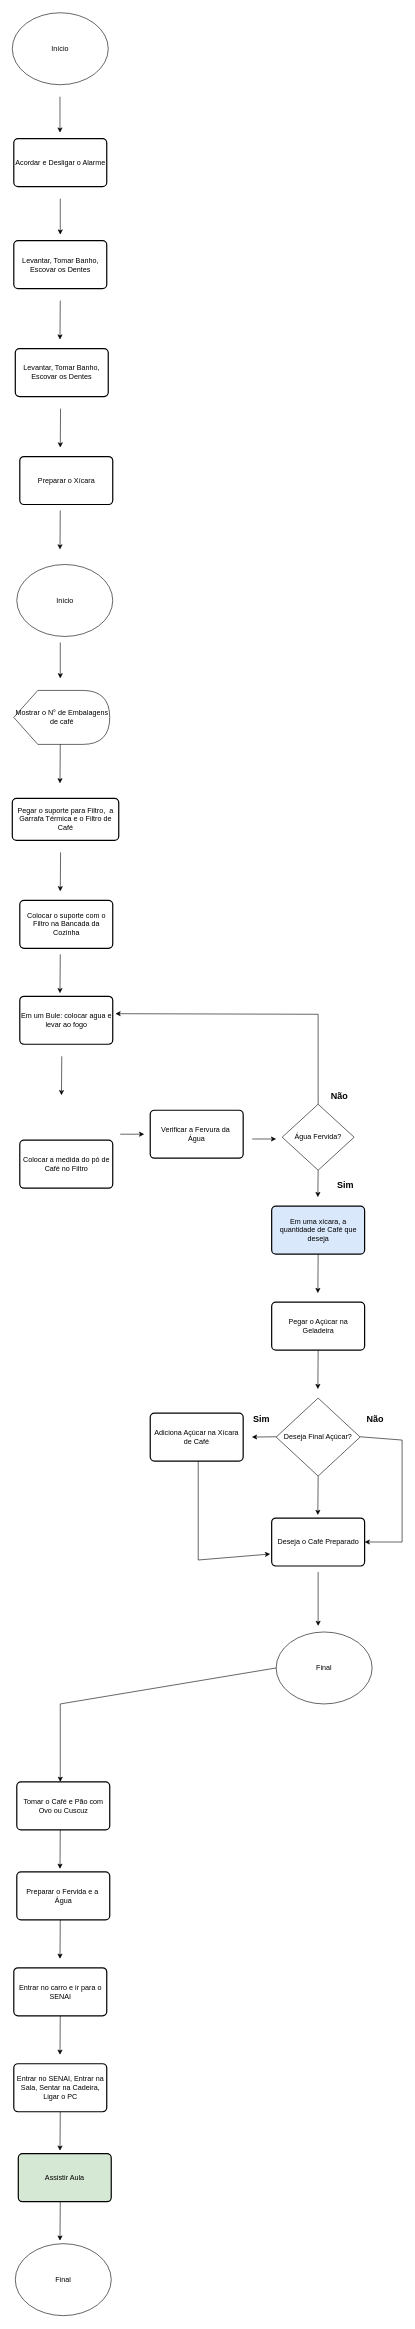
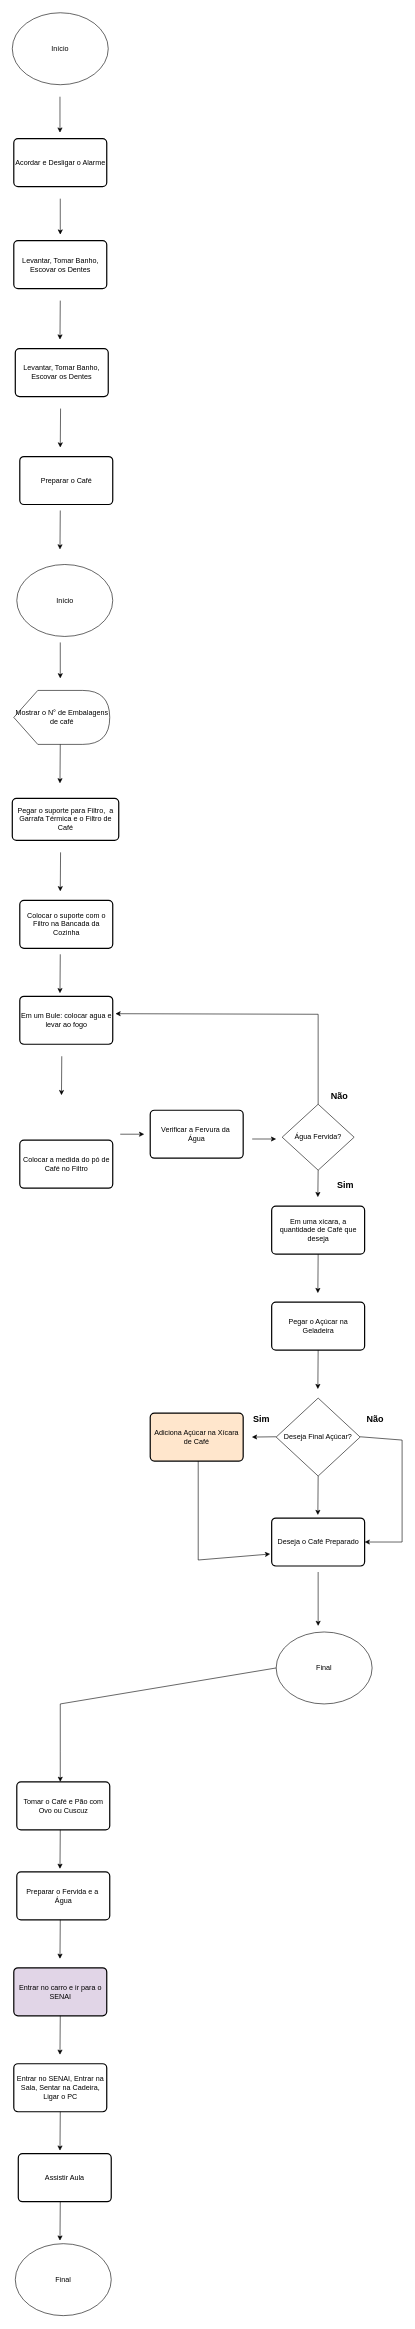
  <mxCell id="0" />
  <mxCell id="1" parent="0" />
  <mxCell id="2" value="" style="endArrow=classic;html=1;rounded=0;" edge="1" parent="1"><mxGeometry width="50" height="50" relative="1" as="geometry"><mxPoint x="99.5" y="160" as="sourcePoint" /><mxPoint x="99.5" y="220" as="targetPoint" /></mxGeometry></mxCell>
  <mxCell id="3" value="" style="endArrow=classic;html=1;rounded=0;" edge="1" parent="1"><mxGeometry width="50" height="50" relative="1" as="geometry"><mxPoint x="100" y="330" as="sourcePoint" /><mxPoint x="100" y="390" as="targetPoint" /></mxGeometry></mxCell>
  <mxCell id="4" value="" style="endArrow=classic;html=1;rounded=0;" edge="1" parent="1"><mxGeometry width="50" height="50" relative="1" as="geometry"><mxPoint x="100" y="500" as="sourcePoint" /><mxPoint x="99.5" y="565" as="targetPoint" /></mxGeometry></mxCell>
  <mxCell id="5" value="" style="endArrow=classic;html=1;rounded=0;" edge="1" parent="1"><mxGeometry width="50" height="50" relative="1" as="geometry"><mxPoint x="100.5" y="680" as="sourcePoint" /><mxPoint x="100" y="745" as="targetPoint" /></mxGeometry></mxCell>
- <mxCell id="6" value="Preparar o Xícara" style="rounded=1;whiteSpace=wrap;html=1;absoluteArcSize=1;arcSize=14;strokeWidth=2;" vertex="1" parent="1"><mxGeometry x="32.5" y="760" width="155" height="80" as="geometry" /></mxCell>
+ <mxCell id="6" value="Preparar o Café" style="rounded=1;whiteSpace=wrap;html=1;absoluteArcSize=1;arcSize=14;strokeWidth=2;" vertex="1" parent="1"><mxGeometry x="32.5" y="760" width="155" height="80" as="geometry" /></mxCell>
  <mxCell id="7" value="" style="endArrow=classic;html=1;rounded=0;" edge="1" parent="1"><mxGeometry width="50" height="50" relative="1" as="geometry"><mxPoint x="100" y="850" as="sourcePoint" /><mxPoint x="99.5" y="915" as="targetPoint" /></mxGeometry></mxCell>
  <mxCell id="8" value="Início" style="ellipse;whiteSpace=wrap;html=1;" vertex="1" parent="1"><mxGeometry x="20" y="20" width="160" height="120" as="geometry" /></mxCell>
  <mxCell id="9" value="Acordar e Desligar o Alarme" style="rounded=1;whiteSpace=wrap;html=1;absoluteArcSize=1;arcSize=14;strokeWidth=2;" vertex="1" parent="1"><mxGeometry x="22.5" y="230" width="155" height="80" as="geometry" /></mxCell>
  <mxCell id="10" value="Levantar, Tomar Banho, Escovar os Dentes" style="rounded=1;whiteSpace=wrap;html=1;absoluteArcSize=1;arcSize=14;strokeWidth=2;" vertex="1" parent="1"><mxGeometry x="22.5" y="400" width="155" height="80" as="geometry" /></mxCell>
  <mxCell id="11" value="Levantar, Tomar Banho, Escovar os Dentes" style="rounded=1;whiteSpace=wrap;html=1;absoluteArcSize=1;arcSize=14;strokeWidth=2;" vertex="1" parent="1"><mxGeometry x="25" y="580" width="155" height="80" as="geometry" /></mxCell>
  <mxCell id="12" value="Mostrar o N° de Embalagens de café" style="shape=display;whiteSpace=wrap;html=1;" vertex="1" parent="1"><mxGeometry x="22.5" y="1150" width="160" height="90" as="geometry" /></mxCell>
  <mxCell id="13" value="" style="endArrow=classic;html=1;rounded=0;" edge="1" parent="1"><mxGeometry width="50" height="50" relative="1" as="geometry"><mxPoint x="100" y="1070" as="sourcePoint" /><mxPoint x="100" y="1130" as="targetPoint" /></mxGeometry></mxCell>
  <mxCell id="14" value="" style="endArrow=classic;html=1;rounded=0;" edge="1" parent="1"><mxGeometry width="50" height="50" relative="1" as="geometry"><mxPoint x="100" y="1240" as="sourcePoint" /><mxPoint x="99.5" y="1305" as="targetPoint" /></mxGeometry></mxCell>
  <mxCell id="15" value="Pegar o suporte para Filtro,&amp;nbsp; a Garrafa Térmica e o Filtro de Café" style="rounded=1;whiteSpace=wrap;html=1;absoluteArcSize=1;arcSize=14;strokeWidth=2;" vertex="1" parent="1"><mxGeometry x="20" y="1330" width="177.5" height="70" as="geometry" /></mxCell>
  <mxCell id="16" value="" style="endArrow=classic;html=1;rounded=0;" edge="1" parent="1"><mxGeometry width="50" height="50" relative="1" as="geometry"><mxPoint x="100.5" y="1420" as="sourcePoint" /><mxPoint x="100" y="1485" as="targetPoint" /></mxGeometry></mxCell>
  <mxCell id="17" value="Colocar o suporte com o Filtro na Bancada da Cozinha" style="rounded=1;whiteSpace=wrap;html=1;absoluteArcSize=1;arcSize=14;strokeWidth=2;" vertex="1" parent="1"><mxGeometry x="32.5" y="1500" width="155" height="80" as="geometry" /></mxCell>
  <mxCell id="18" value="" style="endArrow=classic;html=1;rounded=0;" edge="1" parent="1"><mxGeometry width="50" height="50" relative="1" as="geometry"><mxPoint x="100" y="1590" as="sourcePoint" /><mxPoint x="99.5" y="1655" as="targetPoint" /></mxGeometry></mxCell>
  <mxCell id="19" value="Em um Bule: colocar agua e levar ao fogo" style="rounded=1;whiteSpace=wrap;html=1;absoluteArcSize=1;arcSize=14;strokeWidth=2;" vertex="1" parent="1"><mxGeometry x="32.5" y="1660" width="155" height="80" as="geometry" /></mxCell>
  <mxCell id="20" value="" style="endArrow=classic;html=1;rounded=0;" edge="1" parent="1"><mxGeometry width="50" height="50" relative="1" as="geometry"><mxPoint x="102.5" y="1760" as="sourcePoint" /><mxPoint x="102" y="1825" as="targetPoint" /></mxGeometry></mxCell>
  <mxCell id="21" value="Colocar a medida do pó de Café no Filtro " style="rounded=1;whiteSpace=wrap;html=1;absoluteArcSize=1;arcSize=14;strokeWidth=2;" vertex="1" parent="1"><mxGeometry x="32.5" y="1900" width="155" height="80" as="geometry" /></mxCell>
  <mxCell id="22" value="" style="endArrow=classic;html=1;rounded=0;" edge="1" parent="1"><mxGeometry width="50" height="50" relative="1" as="geometry"><mxPoint x="200" y="1890" as="sourcePoint" /><mxPoint x="240" y="1890" as="targetPoint" /></mxGeometry></mxCell>
  <mxCell id="23" value="&lt;div&gt;Verificar a Fervura da&amp;nbsp;&lt;/div&gt;&lt;div&gt;Água&lt;/div&gt;" style="rounded=1;whiteSpace=wrap;html=1;absoluteArcSize=1;arcSize=14;strokeWidth=2;" vertex="1" parent="1"><mxGeometry x="250" y="1850" width="155" height="80" as="geometry" /></mxCell>
  <mxCell id="24" value="" style="endArrow=classic;html=1;rounded=0;" edge="1" parent="1"><mxGeometry width="50" height="50" relative="1" as="geometry"><mxPoint x="420" y="1898" as="sourcePoint" /><mxPoint x="460" y="1898" as="targetPoint" /></mxGeometry></mxCell>
  <mxCell id="25" value="Água Fervida?" style="rhombus;whiteSpace=wrap;html=1;" vertex="1" parent="1"><mxGeometry x="470" y="1840" width="120" height="110" as="geometry" /></mxCell>
  <mxCell id="26" value="" style="endArrow=classic;html=1;rounded=0;exitX=0.5;exitY=1;exitDx=0;exitDy=0;" edge="1" parent="1" source="25"><mxGeometry width="50" height="50" relative="1" as="geometry"><mxPoint x="530" y="1960" as="sourcePoint" /><mxPoint x="529.5" y="1995" as="targetPoint" /></mxGeometry></mxCell>
  <mxCell id="27" value="Não" style="text;html=1;align=center;verticalAlign=middle;resizable=0;points=[];autosize=1;strokeColor=none;fillColor=none;fontSize=15;fontStyle=1" vertex="1" parent="1"><mxGeometry x="540" y="1810" width="50" height="30" as="geometry" /></mxCell>
  <mxCell id="28" value="Sim" style="text;html=1;align=center;verticalAlign=middle;resizable=0;points=[];autosize=1;strokeColor=none;fillColor=none;fontSize=15;fontStyle=1" vertex="1" parent="1"><mxGeometry x="550" y="1960" width="50" height="30" as="geometry" /></mxCell>
  <mxCell id="29" value="" style="endArrow=none;html=1;rounded=0;" edge="1" parent="1"><mxGeometry width="50" height="50" relative="1" as="geometry"><mxPoint x="530" y="1840" as="sourcePoint" /><mxPoint x="530" y="1690" as="targetPoint" /></mxGeometry></mxCell>
  <mxCell id="30" value="" style="endArrow=classic;html=1;rounded=0;entryX=1.029;entryY=0.363;entryDx=0;entryDy=0;entryPerimeter=0;" edge="1" parent="1" target="19"><mxGeometry width="50" height="50" relative="1" as="geometry"><mxPoint x="530" y="1690" as="sourcePoint" /><mxPoint x="580" y="1640" as="targetPoint" /></mxGeometry></mxCell>
- <mxCell id="31" value="&lt;div&gt;Em uma xícara, a quantidade de Café que deseja&lt;br&gt;&lt;/div&gt;" style="rounded=1;whiteSpace=wrap;html=1;absoluteArcSize=1;arcSize=14;strokeWidth=2;fillColor=#dae8fc;" vertex="1" parent="1"><mxGeometry x="452.5" y="2010" width="155" height="80" as="geometry" /></mxCell>
+ <mxCell id="31" value="&lt;div&gt;Em uma xícara, a quantidade de Café que deseja&lt;br&gt;&lt;/div&gt;" style="rounded=1;whiteSpace=wrap;html=1;absoluteArcSize=1;arcSize=14;strokeWidth=2;" vertex="1" parent="1"><mxGeometry x="452.5" y="2010" width="155" height="80" as="geometry" /></mxCell>
  <mxCell id="32" value="" style="endArrow=classic;html=1;rounded=0;" edge="1" parent="1"><mxGeometry width="50" height="50" relative="1" as="geometry"><mxPoint x="530" y="2090" as="sourcePoint" /><mxPoint x="529.5" y="2155" as="targetPoint" /></mxGeometry></mxCell>
  <mxCell id="33" value="Pegar o Açúcar na Geladeira" style="rounded=1;whiteSpace=wrap;html=1;absoluteArcSize=1;arcSize=14;strokeWidth=2;" vertex="1" parent="1"><mxGeometry x="452.5" y="2170" width="155" height="80" as="geometry" /></mxCell>
  <mxCell id="34" value="" style="endArrow=classic;html=1;rounded=0;" edge="1" parent="1"><mxGeometry width="50" height="50" relative="1" as="geometry"><mxPoint x="530" y="2250" as="sourcePoint" /><mxPoint x="529.5" y="2315" as="targetPoint" /></mxGeometry></mxCell>
  <mxCell id="35" value="Deseja Final Açúcar?" style="rhombus;whiteSpace=wrap;html=1;" vertex="1" parent="1"><mxGeometry x="460" y="2330" width="140" height="130" as="geometry" /></mxCell>
  <mxCell id="36" value="" style="endArrow=classic;html=1;rounded=0;exitX=0.5;exitY=1;exitDx=0;exitDy=0;" edge="1" parent="1"><mxGeometry width="50" height="50" relative="1" as="geometry"><mxPoint x="460" y="2394.5" as="sourcePoint" /><mxPoint x="419.5" y="2395" as="targetPoint" /></mxGeometry></mxCell>
  <mxCell id="37" value="Sim" style="text;html=1;align=center;verticalAlign=middle;resizable=0;points=[];autosize=1;strokeColor=none;fillColor=none;fontSize=15;fontStyle=1" vertex="1" parent="1"><mxGeometry x="410" y="2350" width="50" height="30" as="geometry" /></mxCell>
  <mxCell id="38" value="Não" style="text;html=1;align=center;verticalAlign=middle;resizable=0;points=[];autosize=1;strokeColor=none;fillColor=none;fontSize=15;fontStyle=1" vertex="1" parent="1"><mxGeometry x="600" y="2350" width="50" height="30" as="geometry" /></mxCell>
- <mxCell id="39" value="Adiciona Açúcar na Xícara de Café" style="rounded=1;whiteSpace=wrap;html=1;absoluteArcSize=1;arcSize=14;strokeWidth=2;" vertex="1" parent="1"><mxGeometry x="250" y="2355" width="155" height="80" as="geometry" /></mxCell>
+ <mxCell id="39" value="Adiciona Açúcar na Xícara de Café" style="rounded=1;whiteSpace=wrap;html=1;absoluteArcSize=1;arcSize=14;strokeWidth=2;fillColor=#ffe6cc;" vertex="1" parent="1"><mxGeometry x="250" y="2355" width="155" height="80" as="geometry" /></mxCell>
  <mxCell id="40" value="" style="endArrow=classic;html=1;rounded=0;" edge="1" parent="1"><mxGeometry width="50" height="50" relative="1" as="geometry"><mxPoint x="530" y="2460" as="sourcePoint" /><mxPoint x="529.5" y="2525" as="targetPoint" /></mxGeometry></mxCell>
  <mxCell id="41" value="Deseja o Café Preparado" style="rounded=1;whiteSpace=wrap;html=1;absoluteArcSize=1;arcSize=14;strokeWidth=2;" vertex="1" parent="1"><mxGeometry x="452.5" y="2530" width="155" height="80" as="geometry" /></mxCell>
  <mxCell id="42" value="" style="endArrow=none;html=1;rounded=0;" edge="1" parent="1"><mxGeometry width="50" height="50" relative="1" as="geometry"><mxPoint x="600" y="2394.5" as="sourcePoint" /><mxPoint x="670" y="2400" as="targetPoint" /></mxGeometry></mxCell>
  <mxCell id="43" value="" style="endArrow=none;html=1;rounded=0;" edge="1" parent="1"><mxGeometry width="50" height="50" relative="1" as="geometry"><mxPoint x="670" y="2570" as="sourcePoint" /><mxPoint x="670" y="2400" as="targetPoint" /></mxGeometry></mxCell>
  <mxCell id="44" value="" style="endArrow=classic;html=1;rounded=0;entryX=1;entryY=0.5;entryDx=0;entryDy=0;" edge="1" parent="1" target="41"><mxGeometry width="50" height="50" relative="1" as="geometry"><mxPoint x="670" y="2570" as="sourcePoint" /><mxPoint x="720" y="2520" as="targetPoint" /></mxGeometry></mxCell>
  <mxCell id="45" value="" style="endArrow=classic;html=1;rounded=0;entryX=0.5;entryY=0;entryDx=0;entryDy=0;" edge="1" parent="1"><mxGeometry width="50" height="50" relative="1" as="geometry"><mxPoint x="530" y="2620" as="sourcePoint" /><mxPoint x="530" y="2710" as="targetPoint" /></mxGeometry></mxCell>
  <mxCell id="46" value="" style="endArrow=none;html=1;rounded=0;" edge="1" parent="1"><mxGeometry width="50" height="50" relative="1" as="geometry"><mxPoint x="330" y="2600" as="sourcePoint" /><mxPoint x="330" y="2435" as="targetPoint" /></mxGeometry></mxCell>
  <mxCell id="47" value="" style="endArrow=classic;html=1;rounded=0;" edge="1" parent="1"><mxGeometry width="50" height="50" relative="1" as="geometry"><mxPoint x="330" y="2600" as="sourcePoint" /><mxPoint x="450" y="2590" as="targetPoint" /></mxGeometry></mxCell>
  <mxCell id="48" value="Final" style="ellipse;whiteSpace=wrap;html=1;" vertex="1" parent="1"><mxGeometry x="460" y="2720" width="160" height="120" as="geometry" /></mxCell>
  <mxCell id="49" value="Início" style="ellipse;whiteSpace=wrap;html=1;" vertex="1" parent="1"><mxGeometry x="27.5" y="940" width="160" height="120" as="geometry" /></mxCell>
  <mxCell id="50" value="" style="endArrow=none;html=1;rounded=0;" edge="1" parent="1"><mxGeometry width="50" height="50" relative="1" as="geometry"><mxPoint x="100" y="2840" as="sourcePoint" /><mxPoint x="460" y="2780" as="targetPoint" /></mxGeometry></mxCell>
  <mxCell id="51" value="" style="endArrow=none;html=1;rounded=0;" edge="1" parent="1"><mxGeometry width="50" height="50" relative="1" as="geometry"><mxPoint x="100" y="2920" as="sourcePoint" /><mxPoint x="100" y="2840" as="targetPoint" /></mxGeometry></mxCell>
  <mxCell id="52" value="" style="endArrow=classic;html=1;rounded=0;" edge="1" parent="1"><mxGeometry width="50" height="50" relative="1" as="geometry"><mxPoint x="100" y="2920" as="sourcePoint" /><mxPoint x="100" y="2970" as="targetPoint" /></mxGeometry></mxCell>
  <mxCell id="53" value="Tomar o Café e Pão com Ovo ou Cuscuz" style="rounded=1;whiteSpace=wrap;html=1;absoluteArcSize=1;arcSize=14;strokeWidth=2;" vertex="1" parent="1"><mxGeometry x="27.5" y="2970" width="155" height="80" as="geometry" /></mxCell>
  <mxCell id="54" value="" style="endArrow=classic;html=1;rounded=0;" edge="1" parent="1"><mxGeometry width="50" height="50" relative="1" as="geometry"><mxPoint x="100" y="3050" as="sourcePoint" /><mxPoint x="99.5" y="3115" as="targetPoint" /></mxGeometry></mxCell>
  <mxCell id="55" value="&lt;div&gt;Preparar o Fervida e a&amp;nbsp;&lt;/div&gt;&lt;div&gt;Água&lt;/div&gt;" style="rounded=1;whiteSpace=wrap;html=1;absoluteArcSize=1;arcSize=14;strokeWidth=2;" vertex="1" parent="1"><mxGeometry x="27.5" y="3120" width="155" height="80" as="geometry" /></mxCell>
  <mxCell id="56" value="" style="endArrow=classic;html=1;rounded=0;" edge="1" parent="1"><mxGeometry width="50" height="50" relative="1" as="geometry"><mxPoint x="100" y="3200" as="sourcePoint" /><mxPoint x="99.5" y="3265" as="targetPoint" /></mxGeometry></mxCell>
- <mxCell id="57" value="Entrar no carro e ir para o SENAI" style="rounded=1;whiteSpace=wrap;html=1;absoluteArcSize=1;arcSize=14;strokeWidth=2;" vertex="1" parent="1"><mxGeometry x="22.5" y="3280" width="155" height="80" as="geometry" /></mxCell>
+ <mxCell id="57" value="Entrar no carro e ir para o SENAI" style="rounded=1;whiteSpace=wrap;html=1;absoluteArcSize=1;arcSize=14;strokeWidth=2;fillColor=#e1d5e7;" vertex="1" parent="1"><mxGeometry x="22.5" y="3280" width="155" height="80" as="geometry" /></mxCell>
  <mxCell id="58" value="" style="endArrow=classic;html=1;rounded=0;" edge="1" parent="1"><mxGeometry width="50" height="50" relative="1" as="geometry"><mxPoint x="100" y="3360" as="sourcePoint" /><mxPoint x="99.5" y="3425" as="targetPoint" /></mxGeometry></mxCell>
  <mxCell id="59" value="Entrar no SENAI, Entrar na Sala, Sentar na Cadeira, Ligar o PC" style="rounded=1;whiteSpace=wrap;html=1;absoluteArcSize=1;arcSize=14;strokeWidth=2;" vertex="1" parent="1"><mxGeometry x="22.5" y="3440" width="155" height="80" as="geometry" /></mxCell>
  <mxCell id="60" value="" style="endArrow=classic;html=1;rounded=0;" edge="1" parent="1"><mxGeometry width="50" height="50" relative="1" as="geometry"><mxPoint x="100" y="3520" as="sourcePoint" /><mxPoint x="99.5" y="3585" as="targetPoint" /></mxGeometry></mxCell>
- <mxCell id="61" value="Assistir Aula" style="rounded=1;whiteSpace=wrap;html=1;absoluteArcSize=1;arcSize=14;strokeWidth=2;fillColor=#d5e8d4;" vertex="1" parent="1"><mxGeometry x="30" y="3590" width="155" height="80" as="geometry" /></mxCell>
+ <mxCell id="61" value="Assistir Aula" style="rounded=1;whiteSpace=wrap;html=1;absoluteArcSize=1;arcSize=14;strokeWidth=2;" vertex="1" parent="1"><mxGeometry x="30" y="3590" width="155" height="80" as="geometry" /></mxCell>
  <mxCell id="62" value="" style="endArrow=classic;html=1;rounded=0;" edge="1" parent="1"><mxGeometry width="50" height="50" relative="1" as="geometry"><mxPoint x="100" y="3670" as="sourcePoint" /><mxPoint x="99.5" y="3735" as="targetPoint" /></mxGeometry></mxCell>
  <mxCell id="63" value="Final" style="ellipse;whiteSpace=wrap;html=1;" vertex="1" parent="1"><mxGeometry x="25" y="3740" width="160" height="120" as="geometry" /></mxCell>
